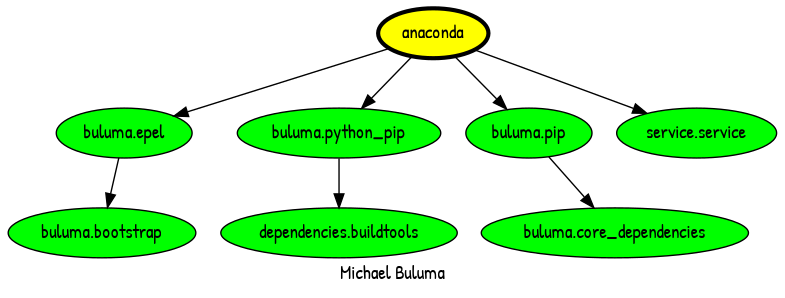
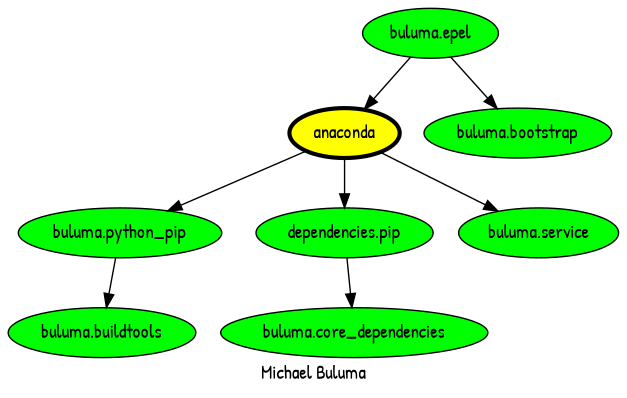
  digraph {
    fontname="Patrick Hand"
    label="Michael Buluma"
    node [fillcolor=green fontname="Patrick Hand" style=filled]
    edge [fontname="Patrick Hand"]
    anaconda [fillcolor=yellow penwidth=3]
    "buluma.epel"
    "buluma.python_pip"
-   "buluma.pip"
-   "buluma.service" [label="service.service"]
+   "buluma.pip" [label="dependencies.pip"]
+   "buluma.service"
    "buluma.bootstrap"
-   "buluma.buildtools" [label="dependencies.buildtools"]
+   "buluma.buildtools"
    "buluma.core_dependencies"
-   anaconda -> "buluma.epel"
+   "buluma.epel" -> anaconda
    anaconda -> "buluma.python_pip"
    anaconda -> "buluma.pip"
    anaconda -> "buluma.service"
    "buluma.epel" -> "buluma.bootstrap"
    "buluma.python_pip" -> "buluma.buildtools"
    "buluma.pip" -> "buluma.core_dependencies"
  }
